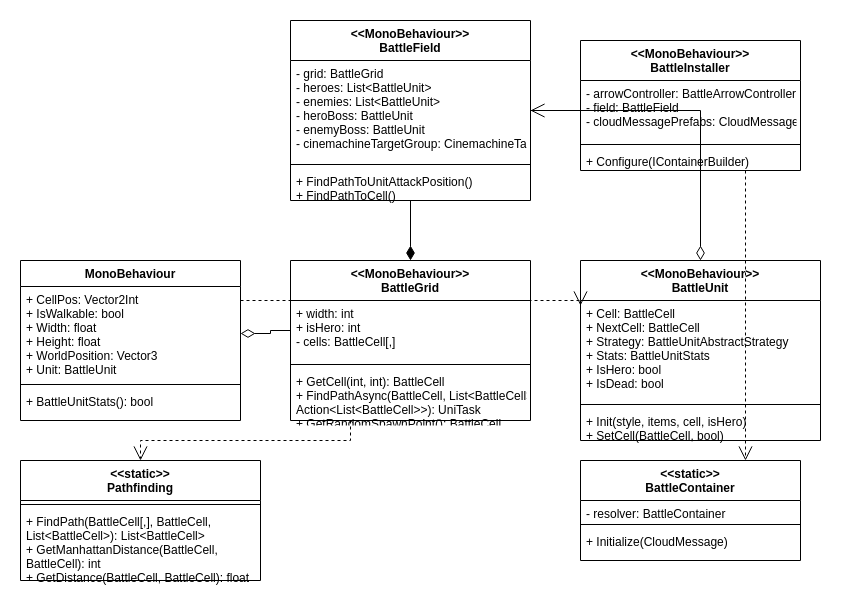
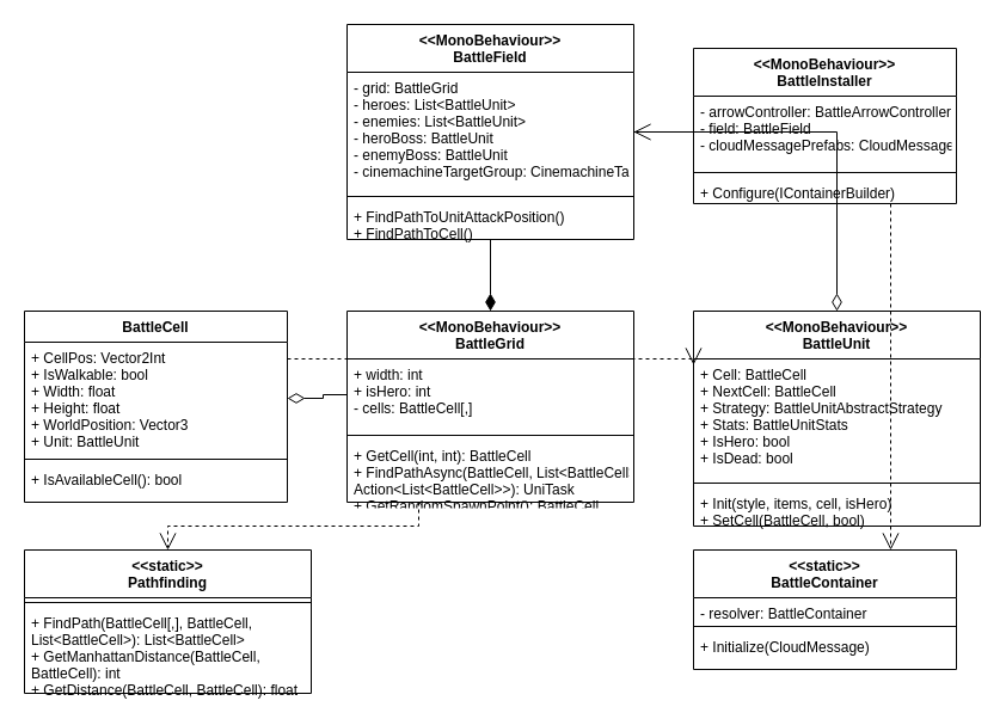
  <mxCell id="0" />
  <mxCell id="1" parent="0" />
  <mxCell id="2" value="&lt;&lt;MonoBehaviour&gt;&gt;&#10;BattleField" style="swimlane;fontStyle=1;align=center;verticalAlign=top;childLayout=stackLayout;horizontal=1;startSize=40;horizontalStack=0;resizeParent=1;resizeParentMax=0;resizeLast=0;collapsible=1;marginBottom=0;" vertex="1" parent="1"><mxGeometry x="290" y="20" width="240" height="180" as="geometry" /></mxCell>
  <mxCell id="3" value="- grid: BattleGrid&#10;- heroes: List&lt;BattleUnit&gt;&#10;- enemies: List&lt;BattleUnit&gt;&#10;- heroBoss: BattleUnit&#10;- enemyBoss: BattleUnit&#10;- cinemachineTargetGroup: CinemachineTargetGroup" style="text;strokeColor=none;fillColor=none;align=left;verticalAlign=top;spacingLeft=4;spacingRight=4;overflow=hidden;rotatable=0;points=[[0,0.5],[1,0.5]];portConstraint=eastwest;" vertex="1" parent="2"><mxGeometry y="40" width="240" height="100" as="geometry" /></mxCell>
  <mxCell id="4" value="" style="line;strokeWidth=1;fillColor=none;align=left;verticalAlign=middle;spacingTop=-1;spacingLeft=3;spacingRight=3;rotatable=0;labelPosition=right;points=[];portConstraint=eastwest;strokeColor=inherit;" vertex="1" parent="2"><mxGeometry y="140" width="240" height="8" as="geometry" /></mxCell>
  <mxCell id="5" value="+ FindPathToUnitAttackPosition()&#10;+ FindPathToCell()" style="text;strokeColor=none;fillColor=none;align=left;verticalAlign=top;spacingLeft=4;spacingRight=4;overflow=hidden;rotatable=0;points=[[0,0.5],[1,0.5]];portConstraint=eastwest;" vertex="1" parent="2"><mxGeometry y="148" width="240" height="32" as="geometry" /></mxCell>
  <mxCell id="6" value="&lt;&lt;MonoBehaviour&gt;&gt;&#10;BattleGrid" style="swimlane;fontStyle=1;align=center;verticalAlign=top;childLayout=stackLayout;horizontal=1;startSize=40;horizontalStack=0;resizeParent=1;resizeParentMax=0;resizeLast=0;collapsible=1;marginBottom=0;" vertex="1" parent="1"><mxGeometry x="290" y="260" width="240" height="160" as="geometry" /></mxCell>
  <mxCell id="7" value="+ width: int&#10;+ isHero: int&#10;- cells: BattleCell[,]" style="text;strokeColor=none;fillColor=none;align=left;verticalAlign=top;spacingLeft=4;spacingRight=4;overflow=hidden;rotatable=0;points=[[0,0.5],[1,0.5]];portConstraint=eastwest;" vertex="1" parent="6"><mxGeometry y="40" width="240" height="60" as="geometry" /></mxCell>
  <mxCell id="8" value="" style="line;strokeWidth=1;fillColor=none;align=left;verticalAlign=middle;spacingTop=-1;spacingLeft=3;spacingRight=3;rotatable=0;labelPosition=right;points=[];portConstraint=eastwest;strokeColor=inherit;" vertex="1" parent="6"><mxGeometry y="100" width="240" height="8" as="geometry" /></mxCell>
  <mxCell id="9" value="+ GetCell(int, int): BattleCell&#10;+ FindPathAsync(BattleCell, List&lt;BattleCell&gt;,&#10;  Action&lt;List&lt;BattleCell&gt;&gt;): UniTask&#10;+ GetRandomSpawnPoint(): BattleCell" style="text;strokeColor=none;fillColor=none;align=left;verticalAlign=top;spacingLeft=4;spacingRight=4;overflow=hidden;rotatable=0;points=[[0,0.5],[1,0.5]];portConstraint=eastwest;" vertex="1" parent="6"><mxGeometry y="108" width="240" height="52" as="geometry" /></mxCell>
- <mxCell id="10" value="MonoBehaviour" style="swimlane;fontStyle=1;align=center;verticalAlign=top;childLayout=stackLayout;horizontal=1;startSize=26;horizontalStack=0;resizeParent=1;resizeParentMax=0;resizeLast=0;collapsible=1;marginBottom=0;" vertex="1" parent="1"><mxGeometry x="20" y="260" width="220" height="160" as="geometry" /></mxCell>
+ <mxCell id="10" value="BattleCell" style="swimlane;fontStyle=1;align=center;verticalAlign=top;childLayout=stackLayout;horizontal=1;startSize=26;horizontalStack=0;resizeParent=1;resizeParentMax=0;resizeLast=0;collapsible=1;marginBottom=0;" vertex="1" parent="1"><mxGeometry x="20" y="260" width="220" height="160" as="geometry" /></mxCell>
  <mxCell id="11" value="+ CellPos: Vector2Int&#10;+ IsWalkable: bool&#10;+ Width: float&#10;+ Height: float&#10;+ WorldPosition: Vector3&#10;+ Unit: BattleUnit" style="text;strokeColor=none;fillColor=none;align=left;verticalAlign=top;spacingLeft=4;spacingRight=4;overflow=hidden;rotatable=0;points=[[0,0.5],[1,0.5]];portConstraint=eastwest;" vertex="1" parent="10"><mxGeometry y="26" width="220" height="94" as="geometry" /></mxCell>
  <mxCell id="12" value="" style="line;strokeWidth=1;fillColor=none;align=left;verticalAlign=middle;spacingTop=-1;spacingLeft=3;spacingRight=3;rotatable=0;labelPosition=right;points=[];portConstraint=eastwest;strokeColor=inherit;" vertex="1" parent="10"><mxGeometry y="120" width="220" height="8" as="geometry" /></mxCell>
- <mxCell id="13" value="+ BattleUnitStats(): bool" style="text;strokeColor=none;fillColor=none;align=left;verticalAlign=top;spacingLeft=4;spacingRight=4;overflow=hidden;rotatable=0;points=[[0,0.5],[1,0.5]];portConstraint=eastwest;" vertex="1" parent="10"><mxGeometry y="128" width="220" height="32" as="geometry" /></mxCell>
+ <mxCell id="13" value="+ IsAvailableCell(): bool" style="text;strokeColor=none;fillColor=none;align=left;verticalAlign=top;spacingLeft=4;spacingRight=4;overflow=hidden;rotatable=0;points=[[0,0.5],[1,0.5]];portConstraint=eastwest;" vertex="1" parent="10"><mxGeometry y="128" width="220" height="32" as="geometry" /></mxCell>
  <mxCell id="14" value="&lt;&lt;static&gt;&gt;&#10;Pathfinding" style="swimlane;fontStyle=1;align=center;verticalAlign=top;childLayout=stackLayout;horizontal=1;startSize=40;horizontalStack=0;resizeParent=1;resizeParentMax=0;resizeLast=0;collapsible=1;marginBottom=0;" vertex="1" parent="1"><mxGeometry x="20" y="460" width="240" height="120" as="geometry" /></mxCell>
  <mxCell id="15" value="" style="line;strokeWidth=1;fillColor=none;align=left;verticalAlign=middle;spacingTop=-1;spacingLeft=3;spacingRight=3;rotatable=0;labelPosition=right;points=[];portConstraint=eastwest;strokeColor=inherit;" vertex="1" parent="14"><mxGeometry y="40" width="240" height="8" as="geometry" /></mxCell>
  <mxCell id="16" value="+ FindPath(BattleCell[,], BattleCell,&#10;  List&lt;BattleCell&gt;): List&lt;BattleCell&gt;&#10;+ GetManhattanDistance(BattleCell,&#10;  BattleCell): int&#10;+ GetDistance(BattleCell, BattleCell): float" style="text;strokeColor=none;fillColor=none;align=left;verticalAlign=top;spacingLeft=4;spacingRight=4;overflow=hidden;rotatable=0;points=[[0,0.5],[1,0.5]];portConstraint=eastwest;" vertex="1" parent="14"><mxGeometry y="48" width="240" height="72" as="geometry" /></mxCell>
  <mxCell id="17" value="&lt;&lt;MonoBehaviour&gt;&gt;&#10;BattleUnit" style="swimlane;fontStyle=1;align=center;verticalAlign=top;childLayout=stackLayout;horizontal=1;startSize=40;horizontalStack=0;resizeParent=1;resizeParentMax=0;resizeLast=0;collapsible=1;marginBottom=0;" vertex="1" parent="1"><mxGeometry x="580" y="260" width="240" height="180" as="geometry" /></mxCell>
  <mxCell id="18" value="+ Cell: BattleCell&#10;+ NextCell: BattleCell&#10;+ Strategy: BattleUnitAbstractStrategy&#10;+ Stats: BattleUnitStats&#10;+ IsHero: bool&#10;+ IsDead: bool" style="text;strokeColor=none;fillColor=none;align=left;verticalAlign=top;spacingLeft=4;spacingRight=4;overflow=hidden;rotatable=0;points=[[0,0.5],[1,0.5]];portConstraint=eastwest;" vertex="1" parent="17"><mxGeometry y="40" width="240" height="100" as="geometry" /></mxCell>
  <mxCell id="19" value="" style="line;strokeWidth=1;fillColor=none;align=left;verticalAlign=middle;spacingTop=-1;spacingLeft=3;spacingRight=3;rotatable=0;labelPosition=right;points=[];portConstraint=eastwest;strokeColor=inherit;" vertex="1" parent="17"><mxGeometry y="140" width="240" height="8" as="geometry" /></mxCell>
  <mxCell id="20" value="+ Init(style, items, cell, isHero)&#10;+ SetCell(BattleCell, bool)" style="text;strokeColor=none;fillColor=none;align=left;verticalAlign=top;spacingLeft=4;spacingRight=4;overflow=hidden;rotatable=0;points=[[0,0.5],[1,0.5]];portConstraint=eastwest;" vertex="1" parent="17"><mxGeometry y="148" width="240" height="32" as="geometry" /></mxCell>
  <mxCell id="21" value="&lt;&lt;MonoBehaviour&gt;&gt;&#10;BattleInstaller" style="swimlane;fontStyle=1;align=center;verticalAlign=top;childLayout=stackLayout;horizontal=1;startSize=40;horizontalStack=0;resizeParent=1;resizeParentMax=0;resizeLast=0;collapsible=1;marginBottom=0;" vertex="1" parent="1"><mxGeometry x="580" y="40" width="220" height="130" as="geometry" /></mxCell>
  <mxCell id="22" value="- arrowController: BattleArrowController&#10;- field: BattleField&#10;- cloudMessagePrefabs: CloudMessage[]" style="text;strokeColor=none;fillColor=none;align=left;verticalAlign=top;spacingLeft=4;spacingRight=4;overflow=hidden;rotatable=0;points=[[0,0.5],[1,0.5]];portConstraint=eastwest;" vertex="1" parent="21"><mxGeometry y="40" width="220" height="60" as="geometry" /></mxCell>
  <mxCell id="23" value="" style="line;strokeWidth=1;fillColor=none;align=left;verticalAlign=middle;spacingTop=-1;spacingLeft=3;spacingRight=3;rotatable=0;labelPosition=right;points=[];portConstraint=eastwest;strokeColor=inherit;" vertex="1" parent="21"><mxGeometry y="100" width="220" height="8" as="geometry" /></mxCell>
  <mxCell id="24" value="+ Configure(IContainerBuilder)" style="text;strokeColor=none;fillColor=none;align=left;verticalAlign=top;spacingLeft=4;spacingRight=4;overflow=hidden;rotatable=0;points=[[0,0.5],[1,0.5]];portConstraint=eastwest;" vertex="1" parent="21"><mxGeometry y="108" width="220" height="22" as="geometry" /></mxCell>
  <mxCell id="25" value="&lt;&lt;static&gt;&gt;&#10;BattleContainer" style="swimlane;fontStyle=1;align=center;verticalAlign=top;childLayout=stackLayout;horizontal=1;startSize=40;horizontalStack=0;resizeParent=1;resizeParentMax=0;resizeLast=0;collapsible=1;marginBottom=0;" vertex="1" parent="1"><mxGeometry x="580" y="460" width="220" height="100" as="geometry" /></mxCell>
  <mxCell id="26" value="- resolver: BattleContainer" style="text;strokeColor=none;fillColor=none;align=left;verticalAlign=top;spacingLeft=4;spacingRight=4;overflow=hidden;rotatable=0;points=[[0,0.5],[1,0.5]];portConstraint=eastwest;" vertex="1" parent="25"><mxGeometry y="40" width="220" height="20" as="geometry" /></mxCell>
  <mxCell id="27" value="" style="line;strokeWidth=1;fillColor=none;align=left;verticalAlign=middle;spacingTop=-1;spacingLeft=3;spacingRight=3;rotatable=0;labelPosition=right;points=[];portConstraint=eastwest;strokeColor=inherit;" vertex="1" parent="25"><mxGeometry y="60" width="220" height="8" as="geometry" /></mxCell>
  <mxCell id="28" value="+ Initialize(CloudMessage)" style="text;strokeColor=none;fillColor=none;align=left;verticalAlign=top;spacingLeft=4;spacingRight=4;overflow=hidden;rotatable=0;points=[[0,0.5],[1,0.5]];portConstraint=eastwest;" vertex="1" parent="25"><mxGeometry y="68" width="220" height="32" as="geometry" /></mxCell>
  <mxCell id="29" style="edgeStyle=orthogonalEdgeStyle;rounded=0;orthogonalLoop=1;jettySize=auto;html=1;entryX=0.5;entryY=0;entryDx=0;entryDy=0;endArrow=diamondThin;endFill=1;endSize=12;" edge="1" parent="1" source="2" target="6"><mxGeometry relative="1" as="geometry" /></mxCell>
  <mxCell id="30" style="edgeStyle=orthogonalEdgeStyle;rounded=0;orthogonalLoop=1;jettySize=auto;html=1;exitX=0;exitY=0.5;exitDx=0;exitDy=0;entryX=1;entryY=0.5;entryDx=0;entryDy=0;endArrow=diamondThin;endFill=0;endSize=12;" edge="1" parent="1" source="7" target="11"><mxGeometry relative="1" as="geometry" /></mxCell>
  <mxCell id="31" style="edgeStyle=orthogonalEdgeStyle;rounded=0;orthogonalLoop=1;jettySize=auto;html=1;exitX=0.25;exitY=1;exitDx=0;exitDy=0;entryX=0.5;entryY=0;entryDx=0;entryDy=0;endArrow=open;endFill=0;endSize=12;dashed=1;" edge="1" parent="1" source="6" target="14"><mxGeometry relative="1" as="geometry"><Array as="points"><mxPoint x="350" y="440" /><mxPoint x="140" y="440" /></Array></mxGeometry></mxCell>
  <mxCell id="32" style="edgeStyle=orthogonalEdgeStyle;rounded=0;orthogonalLoop=1;jettySize=auto;html=1;exitX=1;exitY=0.25;exitDx=0;exitDy=0;entryX=0;entryY=0.25;entryDx=0;entryDy=0;endArrow=open;endFill=0;endSize=12;dashed=1;" edge="1" parent="1" source="10" target="17"><mxGeometry relative="1" as="geometry"><Array as="points"><mxPoint x="430" y="300" /><mxPoint x="430" y="300" /></Array></mxGeometry></mxCell>
  <mxCell id="33" style="edgeStyle=orthogonalEdgeStyle;rounded=0;orthogonalLoop=1;jettySize=auto;html=1;exitX=1;exitY=0.5;exitDx=0;exitDy=0;entryX=0.5;entryY=0;entryDx=0;entryDy=0;endArrow=diamondThin;endFill=0;endSize=12;" edge="1" parent="1" source="3" target="17"><mxGeometry relative="1" as="geometry" /></mxCell>
  <mxCell id="34" style="edgeStyle=orthogonalEdgeStyle;rounded=0;orthogonalLoop=1;jettySize=auto;html=1;exitX=0;exitY=0.5;exitDx=0;exitDy=0;entryX=1;entryY=0.5;entryDx=0;entryDy=0;endArrow=open;endFill=0;endSize=12;dashed=1;" edge="1" parent="1" source="22" target="3"><mxGeometry relative="1" as="geometry" /></mxCell>
  <mxCell id="35" style="edgeStyle=orthogonalEdgeStyle;rounded=0;orthogonalLoop=1;jettySize=auto;html=1;exitX=0.75;exitY=1;exitDx=0;exitDy=0;entryX=0.75;entryY=0;entryDx=0;entryDy=0;endArrow=open;endFill=0;endSize=12;dashed=1;" edge="1" parent="1" source="21" target="25"><mxGeometry relative="1" as="geometry"><Array as="points"><mxPoint x="745" y="300" /><mxPoint x="745" y="300" /></Array></mxGeometry></mxCell>
